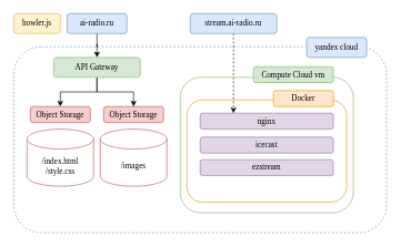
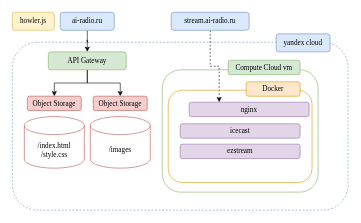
  <mxCell id="0" />
  <mxCell id="1" parent="0" />
  <mxCell id="2" value="" style="rounded=1;whiteSpace=wrap;html=1;dashed=1;fillColor=none;strokeColor=#6c8ebf;" vertex="1" parent="1"><mxGeometry x="20" y="70" width="560" height="280" as="geometry" /></mxCell>
  <mxCell id="3" value="yandex cloud" style="text;html=1;align=center;verticalAlign=middle;whiteSpace=wrap;rounded=1;strokeColor=#6c8ebf;fillColor=#dae8fc;fontFamily=Verdana;" vertex="1" parent="1"><mxGeometry x="460" y="56" width="90" height="30" as="geometry" /></mxCell>
  <mxCell id="4" style="edgeStyle=orthogonalEdgeStyle;rounded=0;orthogonalLoop=1;jettySize=auto;html=1;exitX=0.5;exitY=1;exitDx=0;exitDy=0;" edge="1" parent="1" source="5" target="10"><mxGeometry relative="1" as="geometry" /></mxCell>
  <mxCell id="5" value="ai-radio.ru" style="text;html=1;align=center;verticalAlign=middle;whiteSpace=wrap;rounded=1;strokeColor=#6c8ebf;fillColor=#dae8fc;fontFamily=Verdana;" vertex="1" parent="1"><mxGeometry x="100" y="20" width="90" height="30" as="geometry" /></mxCell>
  <mxCell id="6" style="edgeStyle=orthogonalEdgeStyle;rounded=0;orthogonalLoop=1;jettySize=auto;html=1;exitX=0.5;exitY=1;exitDx=0;exitDy=0;entryX=0.25;entryY=0;entryDx=0;entryDy=0;dashed=1;" edge="1" parent="1" source="7" target="18"><mxGeometry relative="1" as="geometry" /></mxCell>
  <mxCell id="7" value="stream.ai-radio.ru" style="text;html=1;align=center;verticalAlign=middle;whiteSpace=wrap;rounded=1;strokeColor=#6c8ebf;fillColor=#dae8fc;fontFamily=Verdana;" vertex="1" parent="1"><mxGeometry x="285" y="20" width="130" height="30" as="geometry" /></mxCell>
  <mxCell id="8" style="edgeStyle=orthogonalEdgeStyle;rounded=0;orthogonalLoop=1;jettySize=auto;html=1;exitX=0.5;exitY=1;exitDx=0;exitDy=0;entryX=0.5;entryY=0;entryDx=0;entryDy=0;" edge="1" parent="1" source="10" target="15"><mxGeometry relative="1" as="geometry" /></mxCell>
  <mxCell id="9" style="edgeStyle=orthogonalEdgeStyle;rounded=0;orthogonalLoop=1;jettySize=auto;html=1;exitX=0.5;exitY=1;exitDx=0;exitDy=0;entryX=0.5;entryY=0;entryDx=0;entryDy=0;" edge="1" parent="1" source="10" target="16"><mxGeometry relative="1" as="geometry" /></mxCell>
  <mxCell id="10" value="API Gateway" style="text;html=1;align=center;verticalAlign=middle;whiteSpace=wrap;rounded=1;strokeColor=#82b366;fillColor=#d5e8d4;fontFamily=Verdana;" vertex="1" parent="1"><mxGeometry x="80" y="86" width="130" height="30" as="geometry" /></mxCell>
  <mxCell id="11" value="&lt;div&gt;/index.html&lt;/div&gt;&lt;div&gt;/style.css&lt;br&gt;&lt;/div&gt;" style="shape=cylinder3;whiteSpace=wrap;html=1;boundedLbl=1;backgroundOutline=1;size=15;fontFamily=Verdana;fillColor=none;strokeColor=#b85450;" vertex="1" parent="1"><mxGeometry x="40" y="194" width="100" height="86" as="geometry" /></mxCell>
  <mxCell id="12" value="&lt;div&gt;/images&lt;br&gt;&lt;/div&gt;" style="shape=cylinder3;whiteSpace=wrap;html=1;boundedLbl=1;backgroundOutline=1;size=15;fontFamily=Verdana;fillColor=none;strokeColor=#b85450;" vertex="1" parent="1"><mxGeometry x="150" y="194" width="100" height="86" as="geometry" /></mxCell>
  <mxCell id="13" value="howler.js" style="text;html=1;align=center;verticalAlign=middle;whiteSpace=wrap;rounded=1;strokeColor=#d6b656;fillColor=#fff2cc;fontFamily=Verdana;" vertex="1" parent="1"><mxGeometry x="20" y="20" width="70" height="30" as="geometry" /></mxCell>
  <mxCell id="14" value="" style="text;html=1;align=center;verticalAlign=middle;whiteSpace=wrap;rounded=1;strokeColor=#82b366;fillColor=none;fontFamily=Verdana;" vertex="1" parent="1"><mxGeometry x="270" y="116" width="260" height="204" as="geometry" /></mxCell>
  <mxCell id="15" value="Object Storage" style="text;html=1;align=center;verticalAlign=middle;whiteSpace=wrap;rounded=1;strokeColor=#b85450;fillColor=#f8cecc;fontFamily=Verdana;" vertex="1" parent="1"><mxGeometry x="45" y="160" width="90" height="24" as="geometry" /></mxCell>
  <mxCell id="16" value="Object Storage" style="text;html=1;align=center;verticalAlign=middle;whiteSpace=wrap;rounded=1;strokeColor=#b85450;fillColor=#f8cecc;fontFamily=Verdana;" vertex="1" parent="1"><mxGeometry x="155" y="160" width="90" height="24" as="geometry" /></mxCell>
  <mxCell id="17" value="" style="text;html=1;align=center;verticalAlign=middle;whiteSpace=wrap;rounded=1;strokeColor=#d79b00;fillColor=none;fontFamily=Verdana;" vertex="1" parent="1"><mxGeometry x="280" y="150" width="240" height="154" as="geometry" /></mxCell>
- <mxCell id="18" value="nginx" style="text;html=1;align=center;verticalAlign=middle;whiteSpace=wrap;rounded=1;strokeColor=#9673a6;fillColor=#e1d5e7;fontFamily=Verdana;" vertex="1" parent="1"><mxGeometry x="300" y="170" width="200" height="24" as="geometry" /></mxCell>
+ <mxCell id="18" value="nginx" style="text;html=1;align=center;verticalAlign=middle;whiteSpace=wrap;rounded=1;strokeColor=#9673a6;fillColor=#e1d5e7;fontFamily=Verdana;" vertex="1" parent="1"><mxGeometry x="315" y="170" width="200" height="24" as="geometry" /></mxCell>
  <mxCell id="19" value="Docker" style="text;html=1;align=center;verticalAlign=middle;whiteSpace=wrap;rounded=1;strokeColor=#d79b00;fillColor=#ffe6cc;fontFamily=Verdana;" vertex="1" parent="1"><mxGeometry x="410" y="136" width="90" height="24" as="geometry" /></mxCell>
  <mxCell id="20" value="Compute Cloud vm" style="text;html=1;align=center;verticalAlign=middle;whiteSpace=wrap;rounded=1;strokeColor=#82b366;fillColor=#d5e8d4;fontFamily=Verdana;" vertex="1" parent="1"><mxGeometry x="380" y="100" width="120" height="24" as="geometry" /></mxCell>
  <mxCell id="21" value="icecast" style="text;html=1;align=center;verticalAlign=middle;whiteSpace=wrap;rounded=1;strokeColor=#9673a6;fillColor=#e1d5e7;fontFamily=Verdana;" vertex="1" parent="1"><mxGeometry x="300" y="206" width="200" height="24" as="geometry" /></mxCell>
  <mxCell id="22" value="ezstream" style="text;html=1;align=center;verticalAlign=middle;whiteSpace=wrap;rounded=1;strokeColor=#9673a6;fillColor=#e1d5e7;fontFamily=Verdana;" vertex="1" parent="1"><mxGeometry x="300" y="240" width="200" height="24" as="geometry" /></mxCell>
